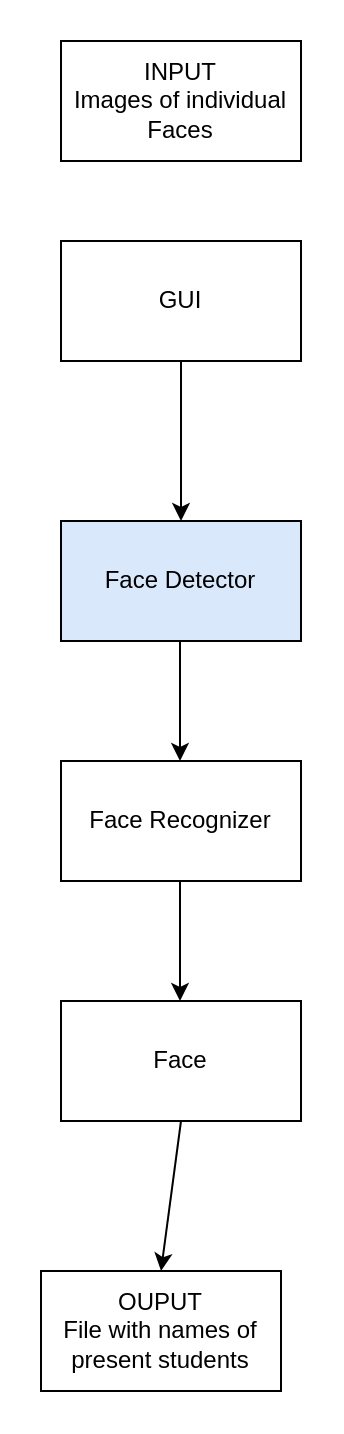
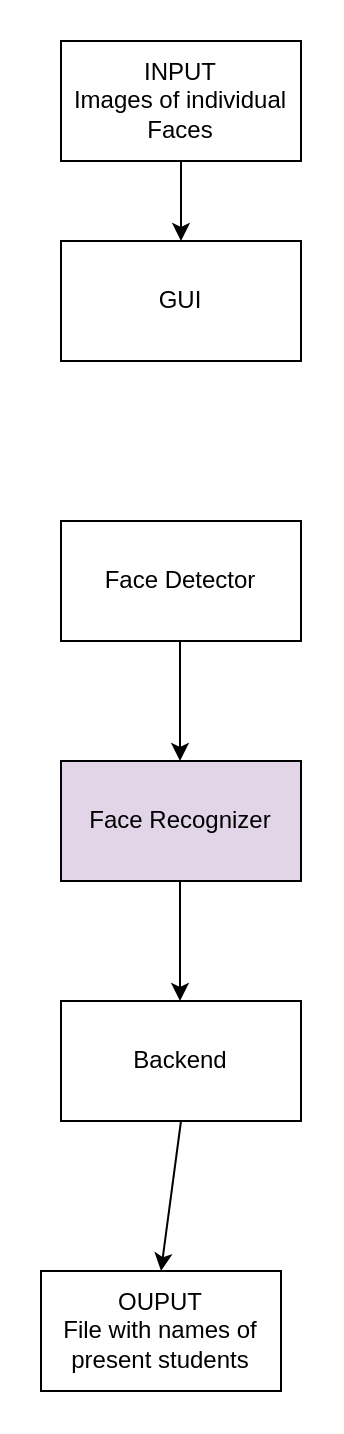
  <mxCell id="0" />
  <mxCell id="1" parent="0" />
  <mxCell id="2" value="GUI" style="rounded=0;whiteSpace=wrap;html=1;" vertex="1" parent="1"><mxGeometry x="30" y="120" width="120" height="60" as="geometry" /></mxCell>
- <mxCell id="3" value="Face" style="rounded=0;whiteSpace=wrap;html=1;" vertex="1" parent="1"><mxGeometry x="30" y="500" width="120" height="60" as="geometry" /></mxCell>
- <mxCell id="4" value="Face Detector" style="rounded=0;whiteSpace=wrap;html=1;fillColor=#dae8fc;" vertex="1" parent="1"><mxGeometry x="30" y="260" width="120" height="60" as="geometry" /></mxCell>
- <mxCell id="5" value="Face Recognizer" style="rounded=0;whiteSpace=wrap;html=1;" vertex="1" parent="1"><mxGeometry x="30" y="380" width="120" height="60" as="geometry" /></mxCell>
+ <mxCell id="3" value="Backend" style="rounded=0;whiteSpace=wrap;html=1;" vertex="1" parent="1"><mxGeometry x="30" y="500" width="120" height="60" as="geometry" /></mxCell>
+ <mxCell id="4" value="Face Detector" style="rounded=0;whiteSpace=wrap;html=1;" vertex="1" parent="1"><mxGeometry x="30" y="260" width="120" height="60" as="geometry" /></mxCell>
+ <mxCell id="5" value="Face Recognizer" style="rounded=0;whiteSpace=wrap;html=1;fillColor=#e1d5e7;" vertex="1" parent="1"><mxGeometry x="30" y="380" width="120" height="60" as="geometry" /></mxCell>
  <mxCell id="6" value="INPUT&lt;br&gt;Images of individual Faces" style="rounded=0;whiteSpace=wrap;html=1;" vertex="1" parent="1"><mxGeometry x="30" y="20" width="120" height="60" as="geometry" /></mxCell>
  <mxCell id="7" value="OUPUT&lt;br&gt;File with names of present students" style="rounded=0;whiteSpace=wrap;html=1;" vertex="1" parent="1"><mxGeometry x="20" y="635" width="120" height="60" as="geometry" /></mxCell>
- <mxCell id="9" value="" style="endArrow=classic;html=1;entryX=0.5;entryY=0;entryDx=0;entryDy=0;exitX=0.5;exitY=1;exitDx=0;exitDy=0;" edge="1" parent="1" source="2" target="4"><mxGeometry width="50" height="50" relative="1" as="geometry"><mxPoint x="90" y="210" as="sourcePoint" /><mxPoint x="80" y="270" as="targetPoint" /></mxGeometry></mxCell>
+ <mxCell id="8" value="" style="endArrow=classic;html=1;exitX=0.5;exitY=1;exitDx=0;exitDy=0;" edge="1" parent="1" source="6" target="2"><mxGeometry width="50" height="50" relative="1" as="geometry"><mxPoint x="140" y="130" as="sourcePoint" /><mxPoint x="190" y="80" as="targetPoint" /></mxGeometry></mxCell>
  <mxCell id="10" value="" style="endArrow=classic;html=1;exitX=0.5;exitY=1;exitDx=0;exitDy=0;entryX=0.5;entryY=0;entryDx=0;entryDy=0;" edge="1" parent="1" source="3" target="7"><mxGeometry width="50" height="50" relative="1" as="geometry"><mxPoint x="89.5" y="590" as="sourcePoint" /><mxPoint x="89.5" y="650" as="targetPoint" /></mxGeometry></mxCell>
  <mxCell id="11" value="" style="endArrow=classic;html=1;entryX=0.5;entryY=0;entryDx=0;entryDy=0;exitX=0.5;exitY=1;exitDx=0;exitDy=0;" edge="1" parent="1"><mxGeometry width="50" height="50" relative="1" as="geometry"><mxPoint x="89.5" y="320" as="sourcePoint" /><mxPoint x="89.5" y="380" as="targetPoint" /></mxGeometry></mxCell>
  <mxCell id="12" value="" style="endArrow=classic;html=1;entryX=0.5;entryY=0;entryDx=0;entryDy=0;exitX=0.5;exitY=1;exitDx=0;exitDy=0;" edge="1" parent="1"><mxGeometry width="50" height="50" relative="1" as="geometry"><mxPoint x="89.5" y="440" as="sourcePoint" /><mxPoint x="89.5" y="500" as="targetPoint" /></mxGeometry></mxCell>
